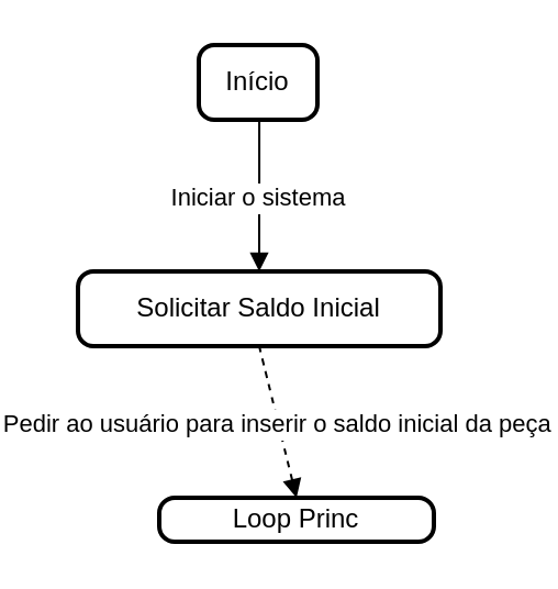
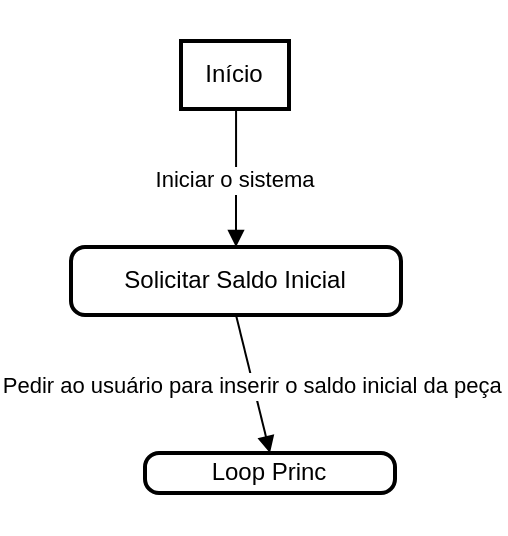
  <mxCell id="0" />
  <mxCell id="1" parent="0" />
- <mxCell id="2" value="Início" style="rounded=1;absoluteArcSize=1;arcSize=14;whiteSpace=wrap;strokeWidth=2;" vertex="1" parent="1"><mxGeometry x="75" width="54" height="34" as="geometry" y="20" /></mxCell>
+ <mxCell id="2" value="Início" style="absoluteArcSize=1;arcSize=14;whiteSpace=wrap;strokeWidth=2;rounded=0;" vertex="1" parent="1"><mxGeometry x="75" width="54" height="34" as="geometry" y="20" /></mxCell>
  <mxCell id="3" value="Solicitar Saldo Inicial" style="rounded=1;absoluteArcSize=1;arcSize=14;whiteSpace=wrap;strokeWidth=2;" vertex="1" parent="1"><mxGeometry x="20" y="123" width="165" height="34" as="geometry" /></mxCell>
  <mxCell id="4" value="Loop Princ" style="rounded=1;absoluteArcSize=1;arcSize=14;whiteSpace=wrap;strokeWidth=2;" vertex="1" parent="1"><mxGeometry x="57" y="226" width="125" height="20" as="geometry" /></mxCell>
  <mxCell id="5" value="Iniciar o sistema" style="curved=1;startArrow=none;endArrow=block;exitX=0.51;exitY=1;entryX=0.5;entryY=0;" edge="1" parent="1" source="2" target="3"><mxGeometry relative="1" as="geometry"><Array as="points" /></mxGeometry></mxCell>
- <mxCell id="6" value="Pedir ao usuário para inserir o saldo inicial da peça" style="curved=1;startArrow=none;endArrow=block;exitX=0.5;exitY=1;entryX=0.5;entryY=0;dashed=1;" edge="1" parent="1" source="3" target="4"><mxGeometry relative="1" as="geometry"><Array as="points" /></mxGeometry></mxCell>
+ <mxCell id="6" value="Pedir ao usuário para inserir o saldo inicial da peça" style="curved=1;startArrow=none;endArrow=block;exitX=0.5;exitY=1;entryX=0.5;entryY=0;" edge="1" parent="1" source="3" target="4"><mxGeometry relative="1" as="geometry"><Array as="points" /></mxGeometry></mxCell>
